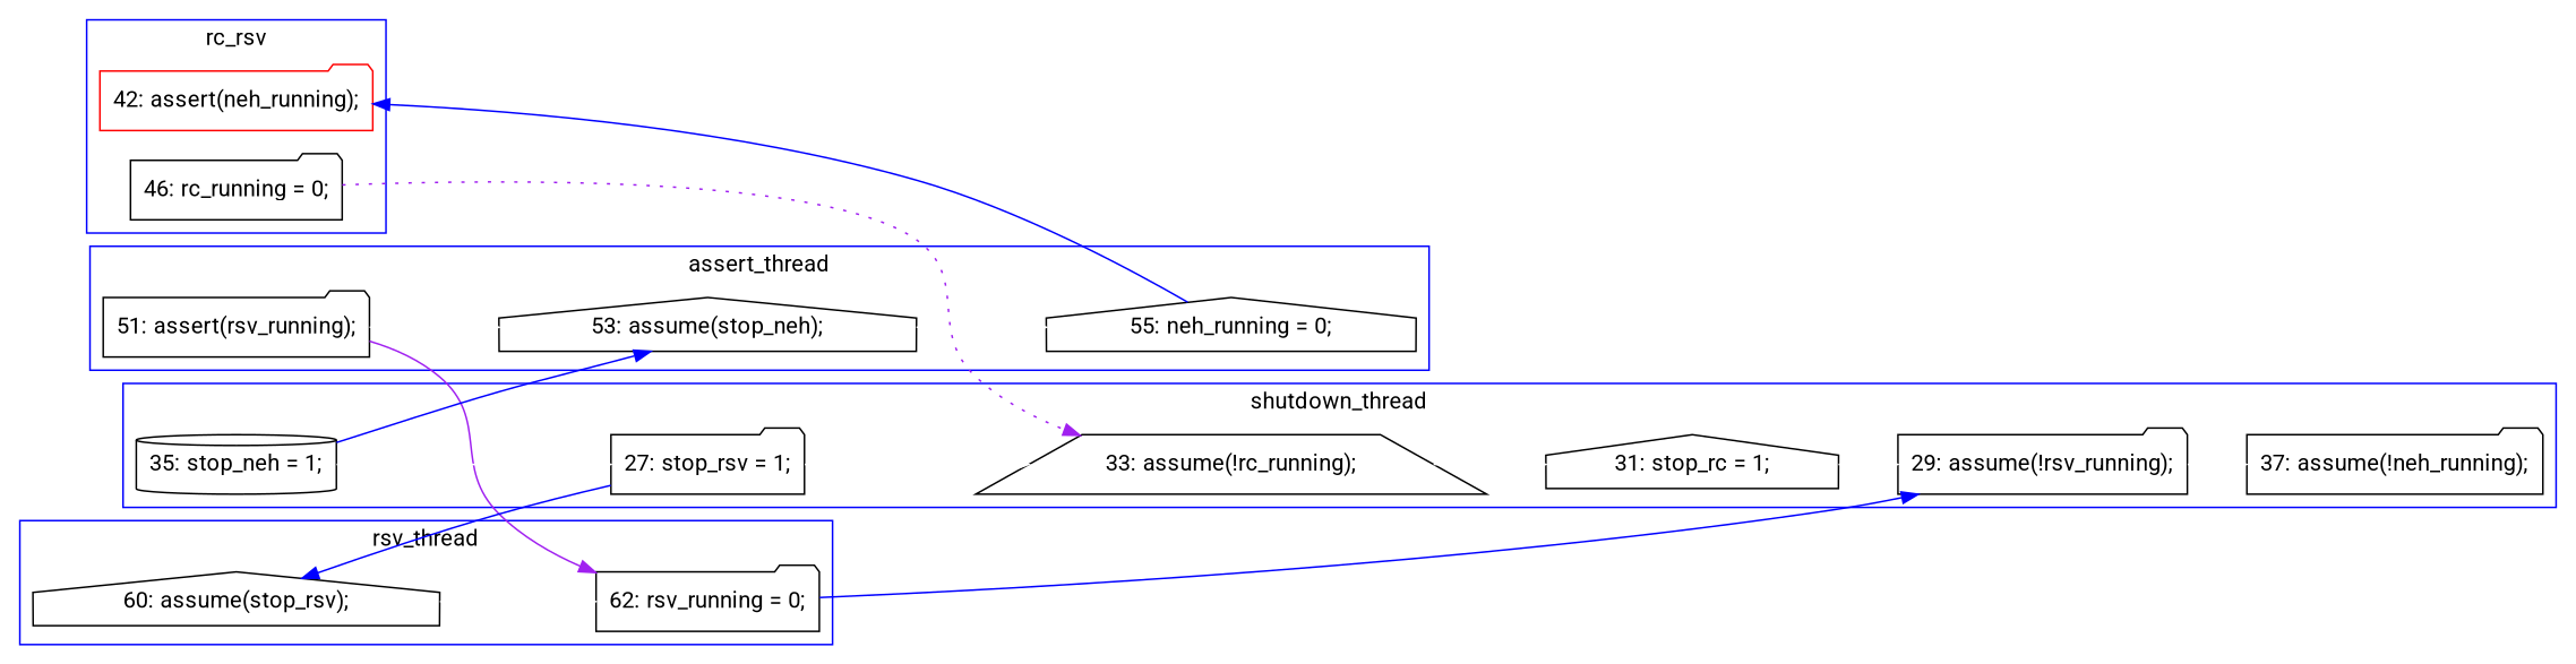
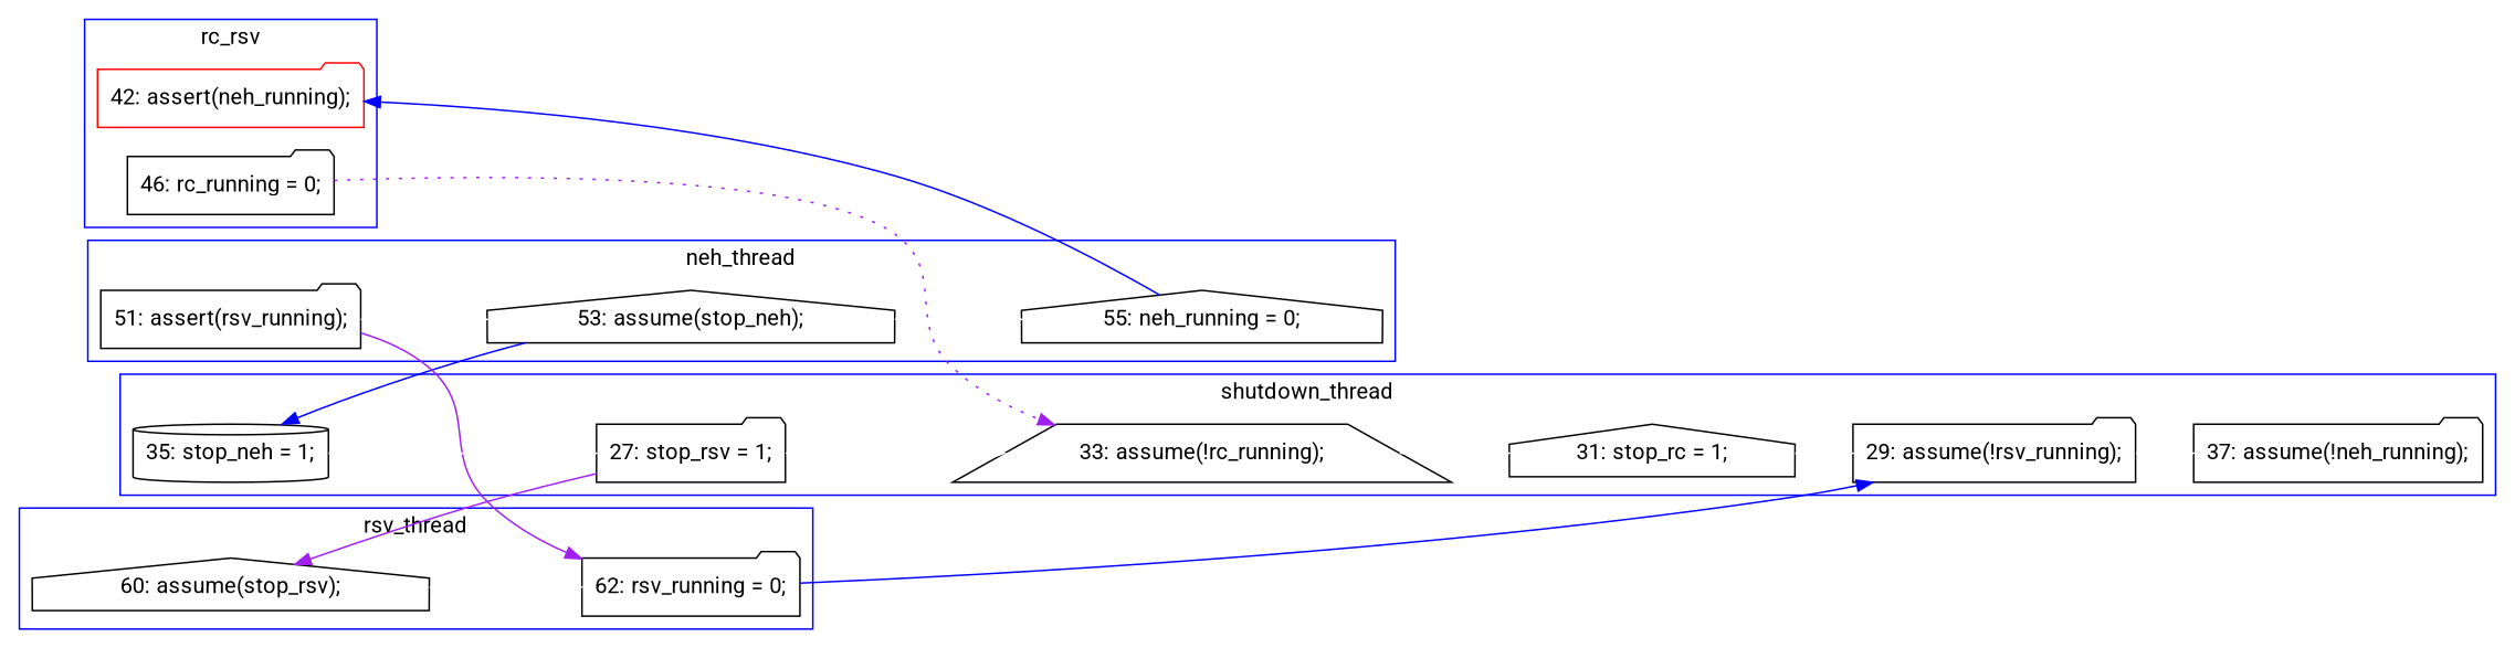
  digraph {
    fontname=Roboto
    rankdir=LR
    node [fontname=Roboto shape=folder]
    edge [color=white fontname=Roboto style=solid]
    n1 [label="53: assume(stop_neh);" shape=house]
    n2 [label="55: neh_running = 0;" shape=house]
    n3 [label="51: assert(rsv_running);"]
    n4 [label="60: assume(stop_rsv);" shape=house]
    n5 [label="62: rsv_running = 0;"]
    n6 [label="35: stop_neh = 1;" shape=cylinder]
    n7 [label="27: stop_rsv = 1;"]
    n8 [label="33: assume(!rc_running);" shape=trapezium]
    n9 [label="31: stop_rc = 1;" shape=house]
    n10 [label="29: assume(!rsv_running);"]
    n11 [label="37: assume(!neh_running);"]
    n12 [color=red label="42: assert(neh_running);"]
    n13 [label="46: rc_running = 0;"]
    subgraph cluster_1 {
      color=blue
-     label=assert_thread
+     label=neh_thread
      n1
      n2
      n3
    }
    subgraph cluster_2 {
      color=blue
      label=rsv_thread
      n4
      n5
    }
    subgraph cluster_3 {
      color=blue
      label=shutdown_thread
      n6
      n7
      n8
      n9
      n10
      n11
    }
    subgraph cluster_4 {
      color=blue
      label=rc_rsv
      n12
      n13
    }
    n1 -> n2
    n2 -> n12 [color=blue constraint=false]
    n3 -> n1
    n3 -> n5 [color=purple constraint=false]
    n4 -> n5
    n5 -> n10 [color=blue constraint=false]
-   n6 -> n1 [color=blue constraint=false]
+   n1 -> n6 [color=blue constraint=false]
    n6 -> n7
-   n7 -> n4 [color=blue constraint=false]
+   n7 -> n4 [color=purple constraint=false]
    n7 -> n8
    n8 -> n9
    n9 -> n10
    n10 -> n11
    n13 -> n8 [color=purple constraint=false style=dotted]
  }
